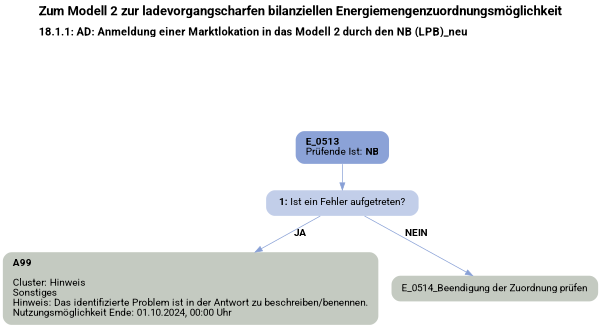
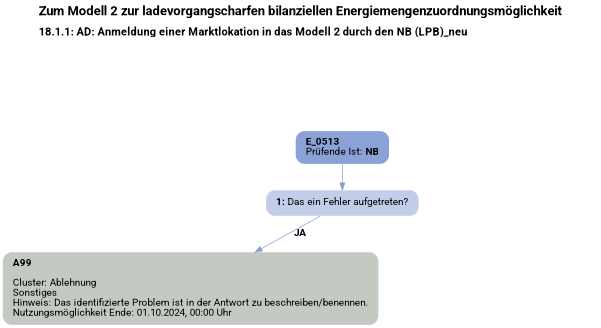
  digraph {
    concentrate=true
    fontname="Roboto, sans-serif"
    fontsize=12
    label=<<B><FONT POINT-SIZE="18">Zum Modell 2 zur ladevorgangscharfen bilanziellen Energiemengenzuordnungsmöglichkeit</FONT></B><BR align="left"/><BR/><B><FONT POINT-SIZE="16">18.1.1: AD: Anmeldung einer Marktlokation in das Modell 2 durch den NB (LPB)_neu</FONT></B><BR align="left"/><BR/><BR/><BR/>>
    labelloc=t
    pack=true
    packmode=array
    rankdir=TB
    node [fillcolor="#c4cac1" fontname="Roboto, sans-serif" margin="0.2,0.12" penwidth=0.0 shape=box style="filled,rounded"]
    edge [color="#88a0d6" fontname="Roboto, sans-serif"]
    n1 [fillcolor="#8ba2d7" label=<<B>E_0513</B><BR align="left"/><FONT>Prüfende Ist: <B>NB</B></FONT><BR align="center"/>>]
-   n2 [fillcolor="#c2cee9" label=<<B>1: </B>Ist ein Fehler aufgetreten?<BR align="left"/>>]
-   n3 [label=<<B>A99</B><BR align="left"/><BR align="left"/><FONT>Cluster: Hinweis<BR align="left"/>Sonstiges<BR align="left"/>Hinweis: Das identifizierte Problem ist in der Antwort zu beschreiben/benennen.<BR align="left"/>Nutzungsmöglichkeit Ende: 01.10.2024, 00:00 Uhr<BR align="left"/></FONT>>]
-   n4 [label=<<FONT>E_0514_Beendigung der Zuordnung prüfen<BR align="left"/></FONT>>]
+   n2 [fillcolor="#c2cee9" label=<<B>1: </B>Das ein Fehler aufgetreten?<BR align="left"/>>]
+   n3 [label=<<B>A99</B><BR align="left"/><BR align="left"/><FONT>Cluster: Ablehnung<BR align="left"/>Sonstiges<BR align="left"/>Hinweis: Das identifizierte Problem ist in der Antwort zu beschreiben/benennen.<BR align="left"/>Nutzungsmöglichkeit Ende: 01.10.2024, 00:00 Uhr<BR align="left"/></FONT>>]
    n1 -> n2 [fontname=""]
    n2 -> n3 [label=<<B>JA</B>>]
-   n2 -> n4 [label=<<B>NEIN</B>>]
  }
